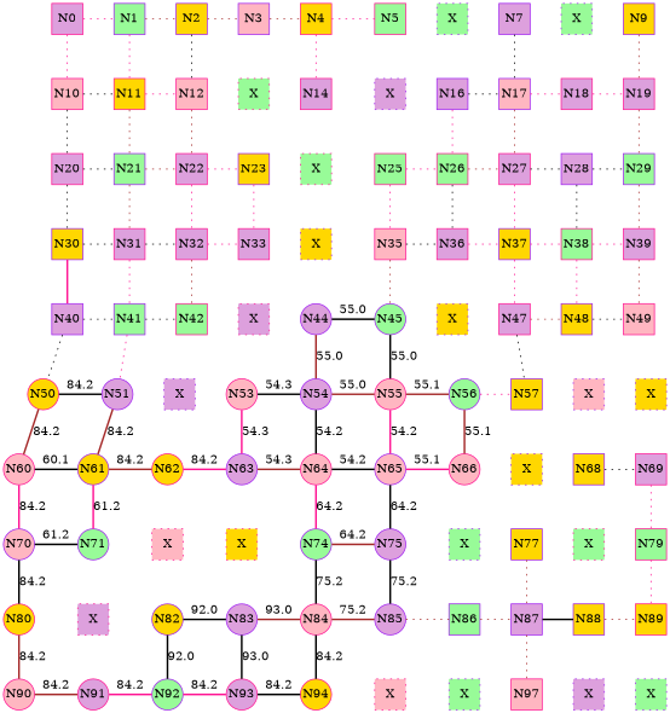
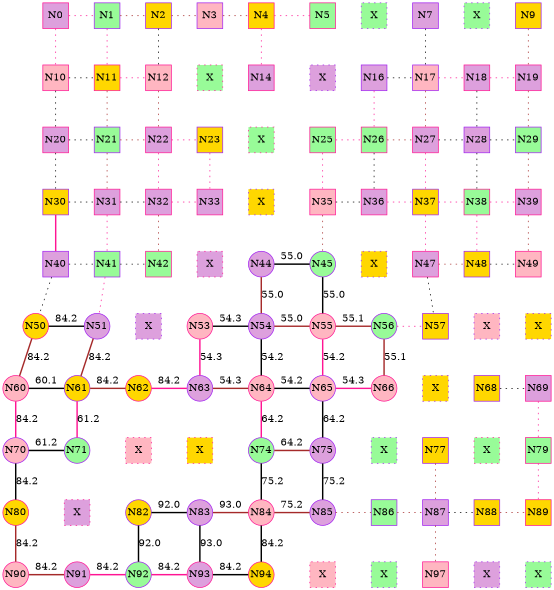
  digraph {
    node [color=purple fillcolor=plum fixedsize=true shape=square style=filled]
    edge [dir=none style=invis]
    N0 [color=deeppink]
    N1 [fillcolor=palegreen]
    N2 [fillcolor=gold]
    N3 [fillcolor=lightpink]
    N4 [color=deeppink fillcolor=gold]
    N5 [color=deeppink fillcolor=palegreen]
    n7 [fillcolor=palegreen label=X style="dotted,filled"]
    N7
    n9 [fillcolor=palegreen label=X style="dotted,filled"]
    N9 [fillcolor=gold]
    N10 [color=deeppink fillcolor=lightpink]
    N11 [color=deeppink fillcolor=gold]
    N12 [color=deeppink fillcolor=lightpink]
    n14 [color=deeppink fillcolor=palegreen label=X style="dotted,filled"]
    N14 [color=deeppink]
    n16 [label=X style="dotted,filled"]
    N16
    N17 [fillcolor=lightpink]
    N18 [color=deeppink]
    N19 [color=deeppink]
    N20 [color=deeppink]
    N21 [fillcolor=palegreen]
    N22 [color=deeppink]
    N23 [fillcolor=gold]
    n25 [color=deeppink fillcolor=palegreen label=X style="dotted,filled"]
    N25 [color=deeppink fillcolor=palegreen]
    N26 [color=deeppink fillcolor=palegreen]
    N27 [color=deeppink]
    N28
    N29 [fillcolor=palegreen]
    N30 [fillcolor=gold]
    N31 [color=deeppink]
    N32 [color=deeppink]
    N33 [color=deeppink]
    n35 [fillcolor=gold label=X style="dotted,filled"]
    N35 [color=deeppink fillcolor=lightpink]
    N36 [color=deeppink]
    N37 [fillcolor=gold]
    N38 [color=deeppink fillcolor=palegreen]
    N39 [color=deeppink]
    N40
    N41 [fillcolor=palegreen]
    N42 [color=deeppink fillcolor=palegreen]
    n44 [color=deeppink label=X style="dotted,filled"]
    N44 [shape=circle]
    N45 [fillcolor=palegreen shape=circle]
    n47 [fillcolor=gold label=X style="dotted,filled"]
    N47 [color=deeppink]
    N48 [fillcolor=gold]
    N49 [color=deeppink fillcolor=lightpink]
    N50 [color=deeppink fillcolor=gold shape=circle]
    N51 [shape=circle]
    n53 [label=X style="dotted,filled"]
    N53 [color=deeppink fillcolor=lightpink shape=circle]
    N54 [shape=circle]
    N55 [color=deeppink fillcolor=lightpink shape=circle]
    N56 [fillcolor=palegreen shape=circle]
    N57 [fillcolor=gold]
    n59 [fillcolor=lightpink label=X style="dotted,filled"]
    n60 [fillcolor=gold label=X style="dotted,filled"]
    N60 [color=deeppink fillcolor=lightpink shape=circle]
    N61 [fillcolor=gold shape=circle]
    N62 [color=deeppink fillcolor=gold shape=circle]
    N63 [shape=circle]
    N64 [color=deeppink fillcolor=lightpink shape=circle]
    N65 [fillcolor=lightpink shape=circle]
    N66 [color=deeppink fillcolor=lightpink shape=circle]
    n68 [fillcolor=gold label=X style="dotted,filled"]
    N68 [fillcolor=gold]
    N69 [color=deeppink]
    N70 [fillcolor=lightpink shape=circle]
    N71 [fillcolor=palegreen shape=circle]
    n73 [color=deeppink fillcolor=lightpink label=X style="dotted,filled"]
    n74 [color=deeppink fillcolor=gold label=X style="dotted,filled"]
    N74 [fillcolor=palegreen shape=circle]
    N75 [shape=circle]
    n77 [fillcolor=palegreen label=X style="dotted,filled"]
    N77 [fillcolor=gold]
    n79 [color=deeppink fillcolor=palegreen label=X style="dotted,filled"]
    N79 [color=deeppink fillcolor=palegreen]
    N80 [color=deeppink fillcolor=gold shape=circle]
    n82 [color=deeppink label=X style="dotted,filled"]
    N82 [fillcolor=gold shape=circle]
    N83 [shape=circle]
    N84 [color=deeppink fillcolor=lightpink shape=circle]
    N85 [shape=circle]
    N86 [fillcolor=palegreen]
    N87
    N88 [fillcolor=gold]
    N89 [color=deeppink fillcolor=gold]
    N90 [color=deeppink fillcolor=lightpink shape=circle]
    N91 [color=deeppink shape=circle]
    N92 [fillcolor=palegreen shape=circle]
    N93 [color=deeppink shape=circle]
    N94 [color=deeppink fillcolor=gold shape=circle]
    n96 [color=deeppink fillcolor=lightpink label=X style="dotted,filled"]
    n97 [fillcolor=palegreen label=X style="dotted,filled"]
    N97 [color=deeppink fillcolor=lightpink]
    n99 [label=X style="dotted,filled"]
    n100 [fillcolor=palegreen label=X style="dotted,filled"]
    subgraph sub_1 {
      rank=same
      N0
      N1
      N2
      N3
      N4
      N5
      n7
      N7
      n9
      N9
    }
    subgraph sub_2 {
      rank=same
      N10
      N11
      N12
      n14
      N14
      n16
      N16
      N17
      N18
      N19
    }
    subgraph sub_3 {
      rank=same
      N20
      N21
      N22
      N23
      n25
      N25
      N26
      N27
      N28
      N29
    }
    subgraph sub_4 {
      rank=same
      N30
      N31
      N32
      N33
      n35
      N35
      N36
      N37
      N38
      N39
    }
    subgraph sub_5 {
      rank=same
      N40
      N41
      N42
      n44
      N44
      N45
      n47
      N47
      N48
      N49
    }
    subgraph sub_6 {
      rank=same
      N50
      N51
      n53
      N53
      N54
      N55
      N56
      N57
      n59
      n60
    }
    subgraph sub_7 {
      rank=same
      N60
      N61
      N62
      N63
      N64
      N65
      N66
      n68
      N68
      N69
    }
    subgraph sub_8 {
      rank=same
      N70
      N71
      n73
      n74
      N74
      N75
      n77
      N77
      n79
      N79
    }
    subgraph sub_9 {
      rank=same
      N80
      n82
      N82
      N83
      N84
      N85
      N86
      N87
      N88
      N89
    }
    subgraph sub_10 {
      rank=same
      N90
      N91
      N92
      N93
      N94
      n96
      n97
      N97
      n99
      n100
    }
    N0 -> N1 [color=deeppink style=dotted]
    N0 -> N10 [color=deeppink style=dotted]
    N1 -> N2 [color=brown style=dotted]
    N1 -> N11 [color=deeppink style=dotted]
    N2 -> N3 [color=brown style=dotted]
    N2 -> N12 [color=black style=dotted]
    N3 -> N4 [color=brown style=dotted]
    N3 -> n14 [label=" "]
    N4 -> N5 [color=deeppink style=dotted]
    N4 -> N14 [color=deeppink style=dotted]
    N5 -> n7 [label=" "]
    N5 -> n16 [label=" "]
    n7 -> N7 [label=" "]
    n7 -> N16 [label=" "]
    N7 -> n9 [label=" "]
    N7 -> N17 [color=black style=dotted]
    n9 -> N9 [label=" "]
    n9 -> N18 [label=" "]
    N9 -> N19 [color=brown style=dotted]
    N10 -> N11 [color=black style=dotted]
    N10 -> N20 [color=black style=dotted]
    N11 -> N12 [color=deeppink style=dotted]
    N11 -> N21 [color=brown style=dotted]
    N12 -> n14 [label=" "]
    N12 -> N22 [color=brown style=dotted]
    n14 -> N14 [label=" "]
    n14 -> N23 [label=" "]
    N14 -> n16 [label=" "]
    N14 -> n25 [label=" "]
    n16 -> N16 [label=" "]
    n16 -> N25 [label=" "]
    N16 -> N17 [color=black style=dotted]
    N16 -> N26 [color=deeppink style=dotted]
    N17 -> N18 [color=deeppink style=dotted]
    N17 -> N27 [color=brown style=dotted]
    N18 -> N19 [color=deeppink style=dotted]
+   N18 -> N28 [color=black style=dotted]
    N19 -> N29 [color=brown style=dotted]
    N20 -> N21 [color=black style=dotted]
    N20 -> N30 [color=black style=dotted]
    N21 -> N22 [color=brown style=dotted]
    N21 -> N31 [color=brown style=dotted]
    N22 -> N23 [color=deeppink style=dotted]
    N22 -> N32 [color=deeppink style=dotted]
    N23 -> n25 [label=" "]
    N23 -> N33 [color=deeppink style=dotted]
    n25 -> N25 [label=" "]
    n25 -> n35 [label=" "]
    N25 -> N26 [color=deeppink style=dotted]
    N25 -> N35 [color=deeppink style=dotted]
    N26 -> N27 [color=brown style=dotted]
    N26 -> N36 [color=black style=dotted]
    N27 -> N28 [color=black style=dotted]
    N27 -> N37 [color=deeppink style=dotted]
    N28 -> N29 [color=black style=dotted]
    N28 -> N38 [color=black style=dotted]
    N29 -> N39 [color=brown style=dotted]
    N30 -> N31 [color=black style=dotted]
    N30 -> N40 [color=deeppink style=bold]
    N31 -> N32 [color=black style=dotted]
    N31 -> N41 [color=deeppink style=dotted]
    N32 -> N33 [color=deeppink style=dotted]
    N32 -> N42 [color=brown style=dotted]
    N33 -> n35 [label=" "]
    N33 -> n44 [label=" "]
    n35 -> N35 [label=" "]
    n35 -> N44 [label=" "]
    N35 -> N36 [color=black style=dotted]
    N35 -> N45 [color=brown style=dotted]
    N36 -> N37 [color=deeppink style=dotted]
    N36 -> n47 [label=" "]
    N37 -> N38 [color=deeppink style=dotted]
    N37 -> N47 [color=deeppink style=dotted]
    N38 -> N39 [color=deeppink style=dotted]
    N38 -> N48 [color=deeppink style=dotted]
    N39 -> N49 [color=brown style=dotted]
    N40 -> N41 [color=black style=dotted]
    N40 -> N50 [color=black style=dotted]
    N41 -> N42 [color=black style=dotted]
    N41 -> N51 [color=deeppink style=dotted]
    N42 -> n44 [label=" "]
    N42 -> n53 [label=" "]
    n44 -> N44 [label=" "]
    n44 -> N53 [label=" "]
    N44 -> N45 [color=black label=55.0 style=bold]
    N44 -> N54 [color=brown label=55.0 style=bold]
    N45 -> n47 [label=" "]
    N45 -> N55 [color=black label=55.0 style=bold]
    n47 -> N47 [label=" "]
    n47 -> N56 [label=" "]
    N47 -> N48 [color=brown style=dotted]
    N47 -> N57 [color=black style=dotted]
    N48 -> N49 [color=black style=dotted]
    N48 -> n59 [label=" "]
    N49 -> n60 [label=" "]
    N50 -> N51 [color=black label=84.2 style=bold]
    N50 -> N60 [color=brown label=84.2 style=bold]
    N51 -> n53 [label=" "]
    N51 -> N61 [color=brown label=84.2 style=bold]
    n53 -> N53 [label=" "]
    n53 -> N62 [label=" "]
    N53 -> N54 [color=black label=54.3 style=bold]
    N53 -> N63 [color=deeppink label=54.3 style=bold]
    N54 -> N55 [color=brown label=55.0 style=bold]
    N54 -> N64 [color=black label=54.2 style=bold]
    N55 -> N56 [color=brown label=55.1 style=bold]
    N55 -> N65 [color=deeppink label=54.2 style=bold]
    N56 -> N57 [color=deeppink style=dotted]
    N56 -> N66 [color=brown label=55.1 style=bold]
    N57 -> n59 [label=" "]
    N57 -> n68 [label=" "]
    n59 -> n60 [label=" "]
    n59 -> N68 [label=" "]
    n60 -> N69 [label=" "]
    N60 -> N61 [color=black label=60.1 style=bold]
    N60 -> N70 [color=deeppink label=84.2 style=bold]
    N61 -> N62 [color=brown label=84.2 style=bold]
    N61 -> N71 [color=deeppink label=61.2 style=bold]
    N62 -> N63 [color=deeppink label=84.2 style=bold]
    N62 -> n73 [label=" "]
    N63 -> N64 [color=brown label=54.3 style=bold]
    N63 -> n74 [label=" "]
    N64 -> N65 [color=black label=54.2 style=bold]
    N64 -> N74 [color=deeppink label=64.2 style=bold]
-   N65 -> N66 [color=deeppink label=55.1 style=bold]
+   N65 -> N66 [color=deeppink label=54.3 style=bold]
    N65 -> N75 [color=black label=64.2 style=bold]
    N66 -> n68 [label=" "]
    N66 -> n77 [label=" "]
    n68 -> N68 [label=" "]
    n68 -> N77 [label=" "]
    N68 -> N69 [color=black style=dotted]
    N68 -> n79 [label=" "]
    N69 -> N79 [color=deeppink style=dotted]
    N70 -> N71 [color=black label=61.2 style=bold]
    N70 -> N80 [color=black label=84.2 style=bold]
    N71 -> n73 [label=" "]
    N71 -> n82 [label=" "]
    n73 -> n74 [label=" "]
    n73 -> N82 [label=" "]
    n74 -> N74 [label=" "]
    n74 -> N83 [label=" "]
    N74 -> N75 [color=brown label=64.2 style=bold]
    N74 -> N84 [color=black label=75.2 style=bold]
    N75 -> n77 [label=" "]
    N75 -> N85 [color=black label=75.2 style=bold]
    n77 -> N77 [label=" "]
    n77 -> N86 [label=" "]
    N77 -> n79 [label=" "]
    N77 -> N87 [color=brown style=dotted]
    n79 -> N79 [label=" "]
    n79 -> N88 [label=" "]
    N79 -> N89 [color=deeppink style=dotted]
    N80 -> n82 [label=" "]
    N80 -> N90 [color=brown label=84.2 style=bold]
    n82 -> N82 [label=" "]
    n82 -> N91 [label=" "]
    N82 -> N83 [color=black label=92.0 style=bold]
    N82 -> N92 [color=black label=92.0 style=bold]
    N83 -> N84 [color=brown label=93.0 style=bold]
    N83 -> N93 [color=black label=93.0 style=bold]
    N84 -> N85 [color=brown label=75.2 style=bold]
    N84 -> N94 [color=black label=84.2 style=bold]
    N85 -> N86 [color=brown style=dotted]
    N85 -> n96 [label=" "]
    N86 -> N87 [color=brown style=dotted]
    N86 -> n97 [label=" "]
-   N87 -> N88 [color=black style=bold]
+   N87 -> N88 [color=black style=dotted]
    N87 -> N97 [color=brown style=dotted]
    N88 -> N89 [color=brown style=dotted]
    N88 -> n99 [label=" "]
    N89 -> n100 [label=" "]
    N90 -> N91 [color=brown label=84.2 style=bold]
    N91 -> N92 [color=deeppink label=84.2 style=bold]
    N92 -> N93 [color=deeppink label=84.2 style=bold]
    N93 -> N94 [color=black label=84.2 style=bold]
    N94 -> n96 [label=" "]
    n96 -> n97 [label=" "]
    n97 -> N97 [label=" "]
    N97 -> n99 [label=" "]
    n99 -> n100 [label=" "]
  }
